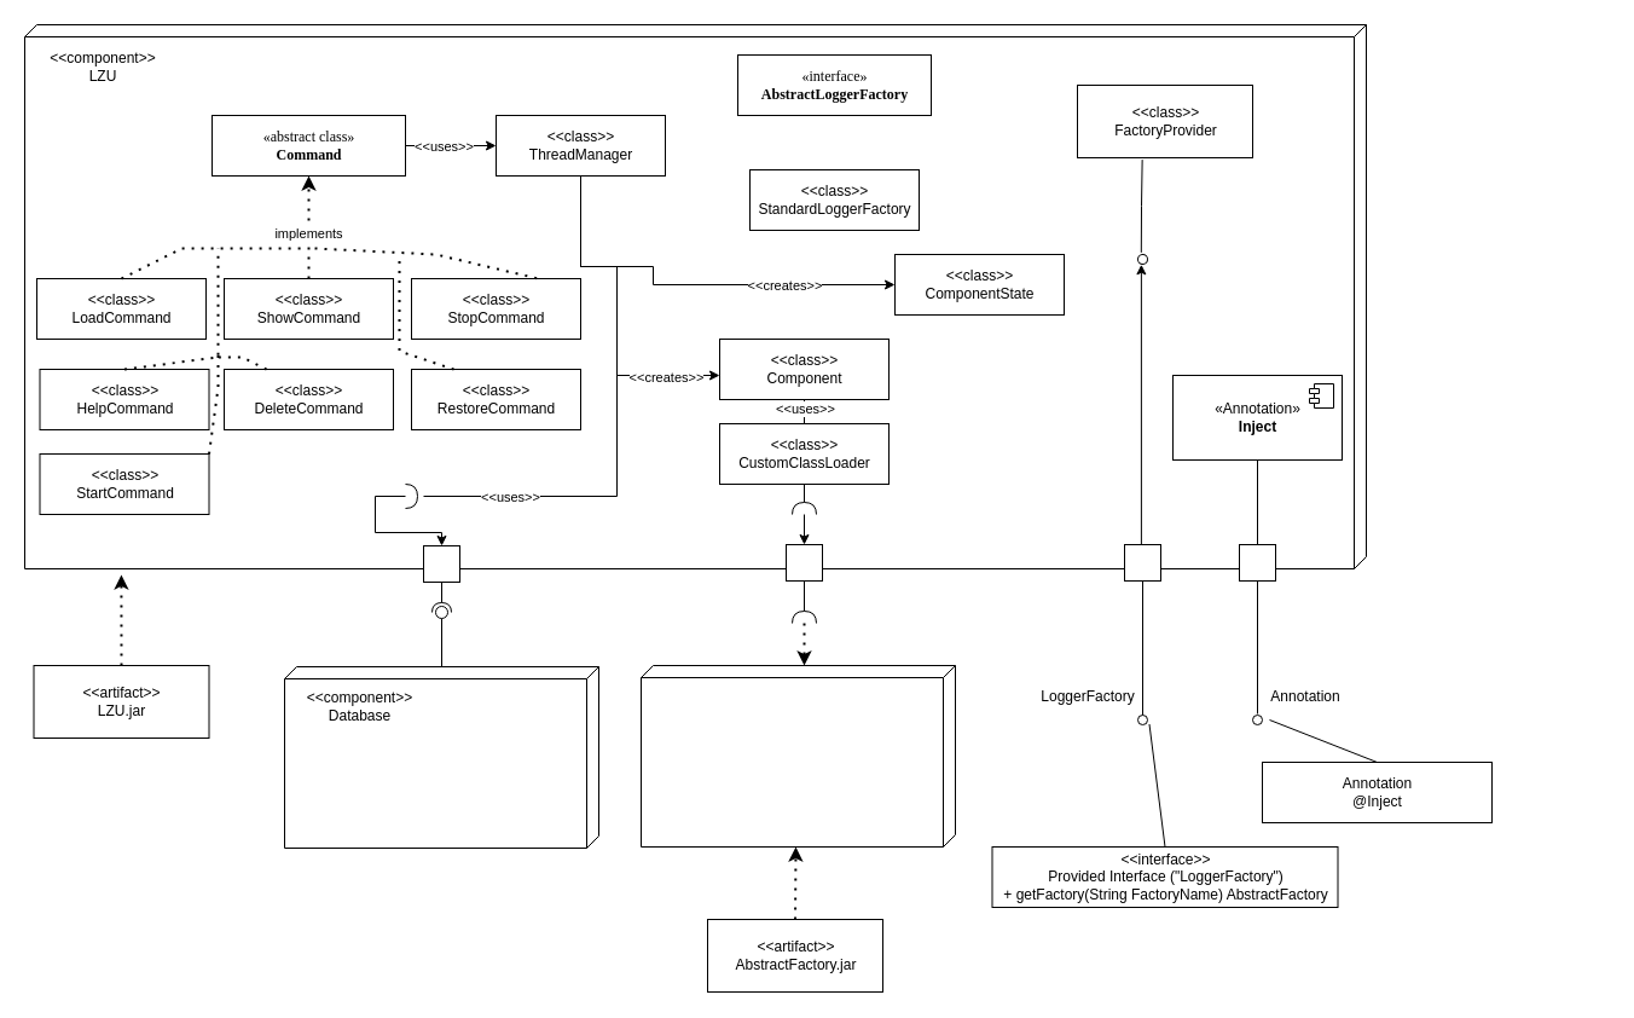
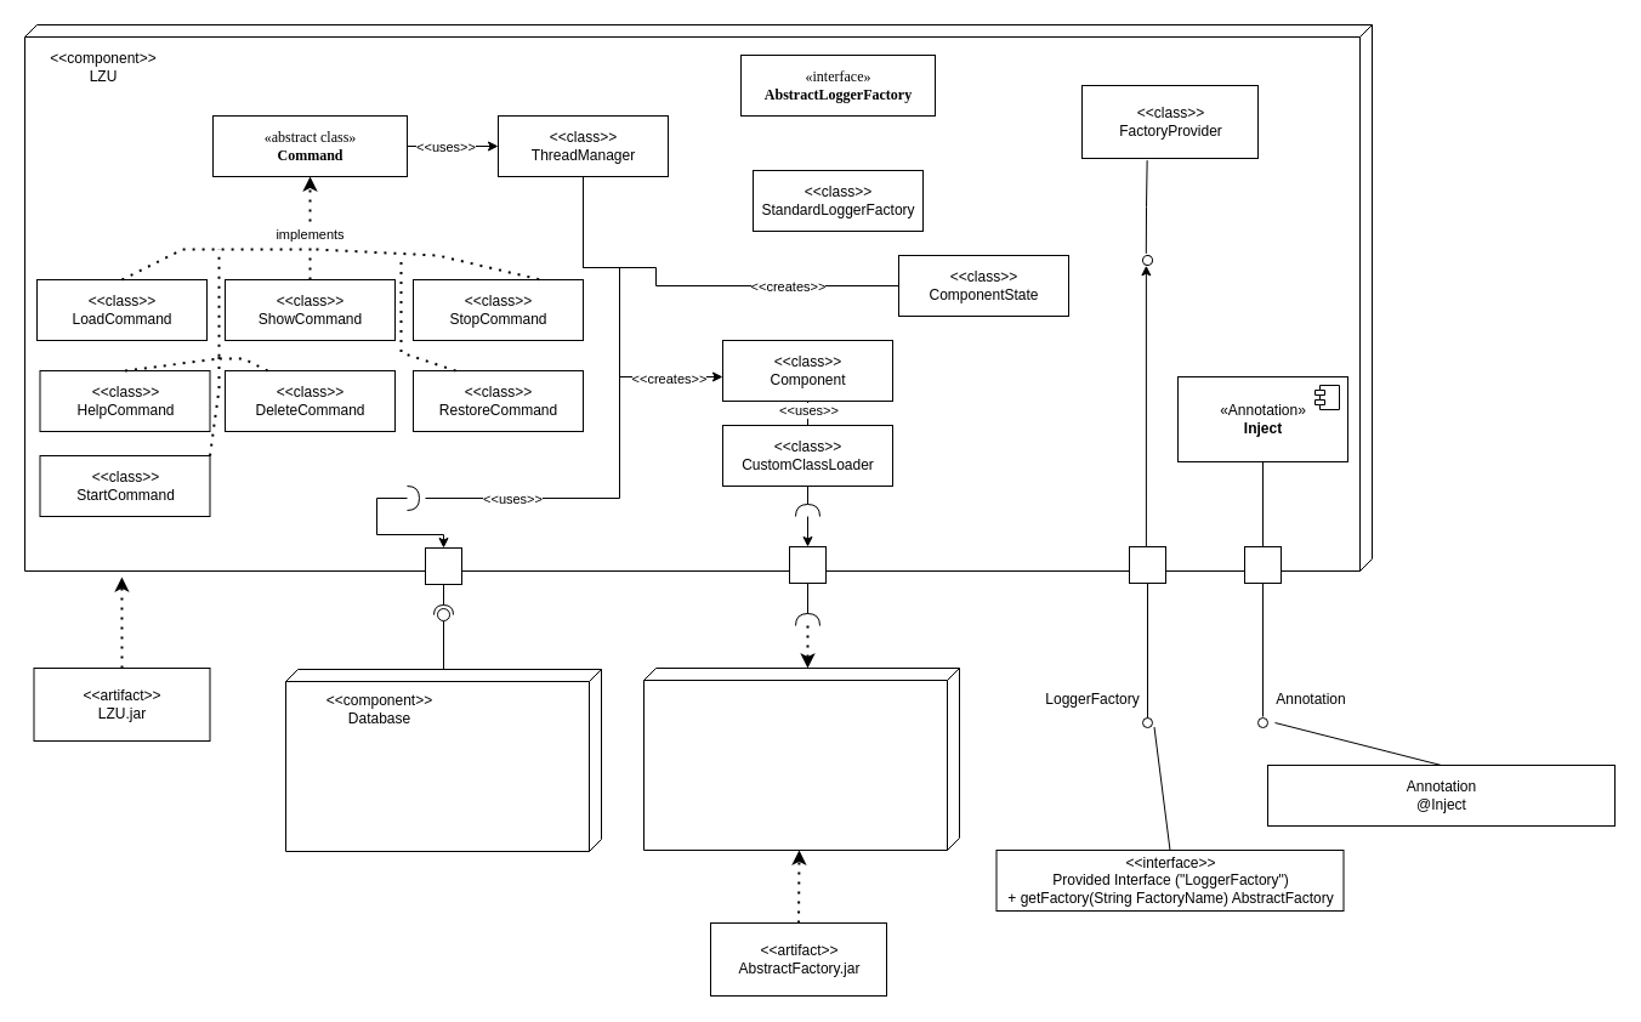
  <mxCell id="0" />
  <mxCell id="1" parent="0" />
  <mxCell id="2" value="" style="verticalAlign=top;align=left;spacingTop=8;spacingLeft=2;spacingRight=12;shape=cube;size=10;direction=south;fontStyle=4;html=1;rounded=0;shadow=0;comic=0;labelBackgroundColor=white;strokeWidth=1;fontFamily=Verdana;fontSize=12" parent="1" vertex="1"><mxGeometry x="20" y="20" width="1110" height="450" as="geometry" /></mxCell>
  <mxCell id="3" value="" style="verticalAlign=top;align=left;spacingTop=8;spacingLeft=2;spacingRight=12;shape=cube;size=10;direction=south;fontStyle=4;html=1;rounded=0;shadow=0;comic=0;labelBackgroundColor=none;strokeWidth=1;fontFamily=Verdana;fontSize=12" parent="1" vertex="1"><mxGeometry x="235" y="551" width="260" height="150" as="geometry" /></mxCell>
  <mxCell id="4" value="«interface»&lt;br&gt;&lt;b&gt;AbstractLoggerFactory&lt;/b&gt;" style="html=1;rounded=0;shadow=0;comic=0;labelBackgroundColor=none;strokeWidth=1;fontFamily=Verdana;fontSize=12;align=center;" parent="1" vertex="1"><mxGeometry x="610" y="45" width="160" height="50" as="geometry" /></mxCell>
  <mxCell id="5" value="&amp;lt;&amp;lt;component&amp;gt;&amp;gt;&lt;br&gt;LZU" style="text;html=1;strokeColor=none;fillColor=none;align=center;verticalAlign=middle;whiteSpace=wrap;rounded=0;" vertex="1" parent="1"><mxGeometry x="30" y="40" width="110" height="30" as="geometry" /></mxCell>
- <mxCell id="6" value="&amp;lt;&amp;lt;component&amp;gt;&amp;gt;&lt;br&gt;Database" style="text;html=1;strokeColor=none;fillColor=none;align=center;verticalAlign=middle;whiteSpace=wrap;rounded=0;" vertex="1" parent="1"><mxGeometry x="245" y="569" width="105" height="30" as="geometry" /></mxCell>
+ <mxCell id="6" value="&amp;lt;&amp;lt;component&amp;gt;&amp;gt;&lt;br&gt;Database" style="text;html=1;strokeColor=none;fillColor=none;align=center;verticalAlign=middle;whiteSpace=wrap;rounded=0;" vertex="1" parent="1"><mxGeometry x="260" y="569" width="105" height="30" as="geometry" /></mxCell>
  <mxCell id="7" value="" style="rounded=0;orthogonalLoop=1;jettySize=auto;html=1;endArrow=none;endFill=0;sketch=0;sourcePerimeterSpacing=0;targetPerimeterSpacing=0;" edge="1" target="9" parent="1"><mxGeometry relative="1" as="geometry"><mxPoint x="365" y="551" as="sourcePoint" /></mxGeometry></mxCell>
  <mxCell id="8" value="" style="rounded=0;orthogonalLoop=1;jettySize=auto;html=1;endArrow=halfCircle;endFill=0;entryX=0.5;entryY=0.5;endSize=6;strokeWidth=1;sketch=0;startArrow=none;" edge="1" target="9" parent="1" source="21"><mxGeometry relative="1" as="geometry"><mxPoint x="365" y="401" as="sourcePoint" /></mxGeometry></mxCell>
  <mxCell id="9" value="" style="ellipse;whiteSpace=wrap;html=1;align=center;aspect=fixed;resizable=0;points=[];outlineConnect=0;sketch=0;" vertex="1" parent="1"><mxGeometry x="360" y="501" width="10" height="10" as="geometry" /></mxCell>
  <mxCell id="10" value="&amp;lt;&amp;lt;class&amp;gt;&amp;gt;&lt;br&gt;FactoryProvider" style="html=1;" vertex="1" parent="1"><mxGeometry x="891" y="70" width="145" height="60" as="geometry" /></mxCell>
  <mxCell id="11" value="&amp;lt;&amp;lt;class&amp;gt;&amp;gt;&lt;br&gt;StandardLoggerFactory" style="html=1;" vertex="1" parent="1"><mxGeometry x="620" y="140" width="140" height="50" as="geometry" /></mxCell>
  <mxCell id="12" style="edgeStyle=orthogonalEdgeStyle;rounded=0;orthogonalLoop=1;jettySize=auto;html=1;exitX=1;exitY=0.5;exitDx=0;exitDy=0;entryX=0;entryY=0.5;entryDx=0;entryDy=0;" edge="1" parent="1" source="14" target="34"><mxGeometry relative="1" as="geometry" /></mxCell>
  <mxCell id="13" value="&amp;lt;&amp;lt;uses&amp;gt;&amp;gt;" style="edgeLabel;html=1;align=center;verticalAlign=middle;resizable=0;points=[];" vertex="1" connectable="0" parent="12"><mxGeometry x="-0.154" relative="1" as="geometry"><mxPoint x="-1" as="offset" /></mxGeometry></mxCell>
  <mxCell id="14" value="«abstract class»&lt;br&gt;&lt;b&gt;Command&lt;/b&gt;" style="html=1;rounded=0;shadow=0;comic=0;labelBackgroundColor=none;strokeWidth=1;fontFamily=Verdana;fontSize=12;align=center;" vertex="1" parent="1"><mxGeometry x="175" y="95" width="160" height="50" as="geometry" /></mxCell>
  <mxCell id="15" value="&amp;lt;&amp;lt;class&amp;gt;&amp;gt;&lt;br&gt;LoadCommand" style="html=1;" vertex="1" parent="1"><mxGeometry x="30" y="230" width="140" height="50" as="geometry" /></mxCell>
  <mxCell id="16" value="&amp;lt;&amp;lt;class&amp;gt;&amp;gt;&lt;br&gt;RestoreCommand" style="html=1;" vertex="1" parent="1"><mxGeometry x="340" y="305" width="140" height="50" as="geometry" /></mxCell>
  <mxCell id="17" value="&amp;lt;&amp;lt;class&amp;gt;&amp;gt;&lt;br&gt;ShowCommand" style="html=1;" vertex="1" parent="1"><mxGeometry x="185" y="230" width="140" height="50" as="geometry" /></mxCell>
  <mxCell id="18" value="&amp;lt;&amp;lt;class&amp;gt;&amp;gt;&lt;br&gt;HelpCommand" style="html=1;" vertex="1" parent="1"><mxGeometry x="32.5" y="305" width="140" height="50" as="geometry" /></mxCell>
  <mxCell id="19" value="&amp;lt;&amp;lt;class&amp;gt;&amp;gt;&lt;br&gt;DeleteCommand" style="html=1;" vertex="1" parent="1"><mxGeometry x="185" y="305" width="140" height="50" as="geometry" /></mxCell>
  <mxCell id="20" value="&amp;lt;&amp;lt;class&amp;gt;&amp;gt;&lt;br&gt;StartCommand" style="html=1;" vertex="1" parent="1"><mxGeometry x="32.5" y="375" width="140" height="50" as="geometry" /></mxCell>
  <mxCell id="21" value="" style="rounded=0;whiteSpace=wrap;html=1;" vertex="1" parent="1"><mxGeometry x="350" y="451" width="30" height="30" as="geometry" /></mxCell>
  <mxCell id="22" value="" style="endArrow=classic;dashed=1;html=1;dashPattern=1 3;strokeWidth=2;rounded=0;entryX=0.5;entryY=1;entryDx=0;entryDy=0;exitX=0.5;exitY=0;exitDx=0;exitDy=0;" edge="1" parent="1" source="17" target="14"><mxGeometry width="50" height="50" relative="1" as="geometry"><mxPoint x="234.5" y="200" as="sourcePoint" /><mxPoint x="234.5" y="145" as="targetPoint" /><Array as="points" /></mxGeometry></mxCell>
  <mxCell id="23" value="implements" style="edgeLabel;html=1;align=center;verticalAlign=middle;resizable=0;points=[];" vertex="1" connectable="0" parent="22"><mxGeometry x="-0.109" y="1" relative="1" as="geometry"><mxPoint as="offset" /></mxGeometry></mxCell>
  <mxCell id="24" value="" style="endArrow=none;dashed=1;html=1;dashPattern=1 3;strokeWidth=2;rounded=0;exitX=0.5;exitY=0;exitDx=0;exitDy=0;" edge="1" parent="1" source="15"><mxGeometry width="50" height="50" relative="1" as="geometry"><mxPoint x="120" y="250" as="sourcePoint" /><mxPoint x="250" y="205" as="targetPoint" /><Array as="points"><mxPoint x="150" y="205" /></Array></mxGeometry></mxCell>
  <mxCell id="25" value="" style="endArrow=none;dashed=1;html=1;dashPattern=1 3;strokeWidth=2;rounded=0;exitX=0.5;exitY=0;exitDx=0;exitDy=0;" edge="1" parent="1" source="18"><mxGeometry width="50" height="50" relative="1" as="geometry"><mxPoint x="120" y="250" as="sourcePoint" /><mxPoint x="180" y="205" as="targetPoint" /><Array as="points"><mxPoint x="180" y="295" /></Array></mxGeometry></mxCell>
  <mxCell id="26" value="" style="endArrow=none;dashed=1;html=1;dashPattern=1 3;strokeWidth=2;rounded=0;exitX=0.25;exitY=0;exitDx=0;exitDy=0;" edge="1" parent="1" source="16"><mxGeometry width="50" height="50" relative="1" as="geometry"><mxPoint x="390" y="310" as="sourcePoint" /><mxPoint x="330" y="210" as="targetPoint" /><Array as="points"><mxPoint x="330" y="290" /></Array></mxGeometry></mxCell>
  <mxCell id="27" value="" style="endArrow=none;dashed=1;html=1;dashPattern=1 3;strokeWidth=2;rounded=0;exitX=1;exitY=0;exitDx=0;exitDy=0;" edge="1" parent="1" source="20"><mxGeometry width="50" height="50" relative="1" as="geometry"><mxPoint x="192.5" y="270" as="sourcePoint" /><mxPoint x="180" y="290" as="targetPoint" /><Array as="points"><mxPoint x="180" y="320" /></Array></mxGeometry></mxCell>
  <mxCell id="28" value="" style="endArrow=none;dashed=1;html=1;dashPattern=1 3;strokeWidth=2;rounded=0;exitX=0.25;exitY=0;exitDx=0;exitDy=0;" edge="1" parent="1" source="19"><mxGeometry width="50" height="50" relative="1" as="geometry"><mxPoint x="122.5" y="325" as="sourcePoint" /><mxPoint x="180" y="295" as="targetPoint" /><Array as="points"><mxPoint x="200" y="295" /></Array></mxGeometry></mxCell>
  <mxCell id="29" style="edgeStyle=orthogonalEdgeStyle;rounded=0;orthogonalLoop=1;jettySize=auto;html=1;entryX=0.5;entryY=0;entryDx=0;entryDy=0;startArrow=none;" edge="1" parent="1" source="45" target="21"><mxGeometry relative="1" as="geometry"><Array as="points"><mxPoint x="310" y="410" /><mxPoint x="310" y="440" /><mxPoint x="365" y="440" /></Array></mxGeometry></mxCell>
- <mxCell id="30" style="edgeStyle=orthogonalEdgeStyle;rounded=0;orthogonalLoop=1;jettySize=auto;html=1;exitX=0.5;exitY=1;exitDx=0;exitDy=0;entryX=0;entryY=0.5;entryDx=0;entryDy=0;" edge="1" parent="1" source="34" target="40"><mxGeometry relative="1" as="geometry"><Array as="points"><mxPoint x="490" y="220" /><mxPoint x="540" y="220" /><mxPoint x="540" y="265" /></Array></mxGeometry></mxCell>
+ <mxCell id="30" style="edgeStyle=orthogonalEdgeStyle;rounded=0;orthogonalLoop=1;jettySize=auto;html=1;exitX=0.5;exitY=1;exitDx=0;exitDy=0;entryX=0;entryY=0.5;entryDx=0;entryDy=0;endArrow=none;" edge="1" parent="1" source="34" target="40"><mxGeometry relative="1" as="geometry"><Array as="points"><mxPoint x="490" y="220" /><mxPoint x="540" y="220" /><mxPoint x="540" y="265" /></Array></mxGeometry></mxCell>
  <mxCell id="31" value="&amp;lt;&amp;lt;creates&amp;gt;&amp;gt;" style="edgeLabel;html=1;align=center;verticalAlign=middle;resizable=0;points=[];" vertex="1" connectable="0" parent="30"><mxGeometry x="0.469" y="1" relative="1" as="geometry"><mxPoint x="1" y="1" as="offset" /></mxGeometry></mxCell>
  <mxCell id="32" style="edgeStyle=orthogonalEdgeStyle;rounded=0;orthogonalLoop=1;jettySize=auto;html=1;exitX=0.5;exitY=1;exitDx=0;exitDy=0;" edge="1" parent="1" source="34" target="39"><mxGeometry relative="1" as="geometry"><Array as="points"><mxPoint x="480" y="220" /><mxPoint x="510" y="220" /><mxPoint x="510" y="310" /><mxPoint x="660" y="310" /></Array></mxGeometry></mxCell>
  <mxCell id="33" value="&amp;lt;&amp;lt;creates&amp;gt;&amp;gt;" style="edgeLabel;html=1;align=center;verticalAlign=middle;resizable=0;points=[];" vertex="1" connectable="0" parent="32"><mxGeometry x="0.326" y="-1" relative="1" as="geometry"><mxPoint x="41" y="10" as="offset" /></mxGeometry></mxCell>
  <mxCell id="34" value="&amp;lt;&amp;lt;class&amp;gt;&amp;gt;&lt;br&gt;ThreadManager" style="html=1;" vertex="1" parent="1"><mxGeometry x="410" y="95" width="140" height="50" as="geometry" /></mxCell>
  <mxCell id="35" style="edgeStyle=orthogonalEdgeStyle;rounded=0;orthogonalLoop=1;jettySize=auto;html=1;exitX=0.5;exitY=0;exitDx=0;exitDy=0;entryX=0.564;entryY=1.051;entryDx=0;entryDy=0;entryPerimeter=0;" edge="1" parent="1" source="36" target="43"><mxGeometry relative="1" as="geometry"><Array as="points"><mxPoint x="944" y="450" /></Array></mxGeometry></mxCell>
  <mxCell id="36" value="" style="html=1;rounded=0;" vertex="1" parent="1"><mxGeometry x="930" y="450" width="30" height="30" as="geometry" /></mxCell>
  <mxCell id="37" value="" style="endArrow=none;html=1;rounded=0;align=center;verticalAlign=top;endFill=0;labelBackgroundColor=none;endSize=2;" edge="1" source="36" target="38" parent="1"><mxGeometry relative="1" as="geometry" /></mxCell>
  <mxCell id="38" value="" style="ellipse;html=1;fontSize=11;align=center;fillColor=none;points=[];aspect=fixed;resizable=0;verticalAlign=bottom;labelPosition=center;verticalLabelPosition=top;flipH=1;" vertex="1" parent="1"><mxGeometry x="941" y="591" width="8" height="8" as="geometry" /></mxCell>
  <mxCell id="39" value="&amp;lt;&amp;lt;class&amp;gt;&amp;gt;&lt;br&gt;Component" style="html=1;" vertex="1" parent="1"><mxGeometry x="595" y="280" width="140" height="50" as="geometry" /></mxCell>
  <mxCell id="40" value="&amp;lt;&amp;lt;class&amp;gt;&amp;gt;&lt;br&gt;ComponentState" style="html=1;" vertex="1" parent="1"><mxGeometry x="740" y="210" width="140" height="50" as="geometry" /></mxCell>
  <mxCell id="41" value="&amp;lt;&amp;lt;class&amp;gt;&amp;gt;&lt;br&gt;StopCommand" style="html=1;" vertex="1" parent="1"><mxGeometry x="340" y="230" width="140" height="50" as="geometry" /></mxCell>
  <mxCell id="42" value="" style="endArrow=none;dashed=1;html=1;dashPattern=1 3;strokeWidth=2;rounded=0;entryX=0.75;entryY=0;entryDx=0;entryDy=0;" edge="1" parent="1" target="41"><mxGeometry width="50" height="50" relative="1" as="geometry"><mxPoint x="260" y="205" as="sourcePoint" /><mxPoint x="445" y="305" as="targetPoint" /><Array as="points"><mxPoint x="360" y="210" /></Array></mxGeometry></mxCell>
  <mxCell id="43" value="" style="ellipse;html=1;fontSize=11;align=center;fillColor=none;points=[];aspect=fixed;resizable=0;verticalAlign=bottom;labelPosition=center;verticalLabelPosition=top;flipH=1;rotation=8;" vertex="1" parent="1"><mxGeometry x="941" y="210" width="8" height="8" as="geometry" /></mxCell>
  <mxCell id="44" value="" style="endArrow=none;html=1;rounded=0;exitX=0.37;exitY=1.027;exitDx=0;exitDy=0;entryX=0.746;entryY=-0.172;entryDx=0;entryDy=0;entryPerimeter=0;exitPerimeter=0;" edge="1" parent="1" source="10" target="43"><mxGeometry width="50" height="50" relative="1" as="geometry"><mxPoint x="940" y="96" as="sourcePoint" /><mxPoint x="908" y="210" as="targetPoint" /><Array as="points"><mxPoint x="944" y="170" /></Array></mxGeometry></mxCell>
  <mxCell id="45" value="" style="shape=requiredInterface;html=1;verticalLabelPosition=bottom;sketch=0;" vertex="1" parent="1"><mxGeometry x="335" y="400" width="10" height="20" as="geometry" /></mxCell>
  <mxCell id="46" value="" style="edgeStyle=orthogonalEdgeStyle;rounded=0;orthogonalLoop=1;jettySize=auto;html=1;endArrow=none;exitX=0.5;exitY=1;exitDx=0;exitDy=0;" edge="1" parent="1" source="34"><mxGeometry relative="1" as="geometry"><mxPoint x="460" y="145" as="sourcePoint" /><mxPoint x="350" y="410" as="targetPoint" /><Array as="points"><mxPoint x="480" y="220" /><mxPoint x="510" y="220" /><mxPoint x="510" y="410" /></Array></mxGeometry></mxCell>
  <mxCell id="47" value="&amp;lt;&amp;lt;uses&amp;gt;&amp;gt;" style="edgeLabel;html=1;align=center;verticalAlign=middle;resizable=0;points=[];" vertex="1" connectable="0" parent="46"><mxGeometry x="0.75" y="1" relative="1" as="geometry"><mxPoint x="14" y="-1" as="offset" /></mxGeometry></mxCell>
  <mxCell id="48" value="" style="html=1;rounded=0;" vertex="1" parent="1"><mxGeometry x="650" y="450" width="30" height="30" as="geometry" /></mxCell>
  <mxCell id="49" value="«Annotation»&lt;br&gt;&lt;b&gt;Inject&lt;/b&gt;" style="html=1;dropTarget=0;" vertex="1" parent="1"><mxGeometry x="970" y="310" width="140" height="70" as="geometry" /></mxCell>
  <mxCell id="50" value="" style="shape=module;jettyWidth=8;jettyHeight=4;" vertex="1" parent="49"><mxGeometry x="1" width="20" height="20" relative="1" as="geometry"><mxPoint x="-27" y="7" as="offset" /></mxGeometry></mxCell>
  <mxCell id="51" value="&amp;lt;&amp;lt;artifact&amp;gt;&amp;gt;&lt;br&gt;AbstractFactory.jar" style="html=1;" vertex="1" parent="1"><mxGeometry x="585" y="760" width="145" height="60" as="geometry" /></mxCell>
  <mxCell id="52" value="" style="html=1;rounded=0;" vertex="1" parent="1"><mxGeometry x="1025" y="450" width="30" height="30" as="geometry" /></mxCell>
  <mxCell id="53" value="" style="shape=requiredInterface;html=1;verticalLabelPosition=bottom;sketch=0;rotation=-90;" vertex="1" parent="1"><mxGeometry x="660" y="410" width="10" height="20" as="geometry" /></mxCell>
  <mxCell id="54" value="" style="endArrow=none;html=1;rounded=0;entryX=0.5;entryY=1;entryDx=0;entryDy=0;exitX=1;exitY=0.5;exitDx=0;exitDy=0;exitPerimeter=0;" edge="1" parent="1" source="53" target="39"><mxGeometry width="50" height="50" relative="1" as="geometry"><mxPoint x="570" y="570" as="sourcePoint" /><mxPoint x="620" y="520" as="targetPoint" /></mxGeometry></mxCell>
  <mxCell id="55" value="&amp;lt;&amp;lt;uses&amp;gt;&amp;gt;" style="edgeLabel;html=1;align=center;verticalAlign=middle;resizable=0;points=[];" vertex="1" connectable="0" parent="54"><mxGeometry x="0.829" relative="1" as="geometry"><mxPoint as="offset" /></mxGeometry></mxCell>
  <mxCell id="56" value="" style="endArrow=classic;html=1;rounded=0;exitX=0;exitY=0.5;exitDx=0;exitDy=0;exitPerimeter=0;entryX=0.5;entryY=0;entryDx=0;entryDy=0;" edge="1" parent="1" source="53" target="48"><mxGeometry width="50" height="50" relative="1" as="geometry"><mxPoint x="650" y="570" as="sourcePoint" /><mxPoint x="700" y="520" as="targetPoint" /></mxGeometry></mxCell>
  <mxCell id="57" value="" style="verticalAlign=top;align=left;spacingTop=8;spacingLeft=2;spacingRight=12;shape=cube;size=10;direction=south;fontStyle=4;html=1;rounded=0;shadow=0;comic=0;labelBackgroundColor=none;strokeWidth=1;fontFamily=Verdana;fontSize=12" vertex="1" parent="1"><mxGeometry x="530" y="550" width="260" height="150" as="geometry" /></mxCell>
  <mxCell id="58" value="" style="endArrow=none;html=1;rounded=0;entryX=0.5;entryY=1;entryDx=0;entryDy=0;exitX=0.5;exitY=0;exitDx=0;exitDy=0;" edge="1" parent="1" source="52" target="49"><mxGeometry width="50" height="50" relative="1" as="geometry"><mxPoint x="1070" y="590" as="sourcePoint" /><mxPoint x="1120" y="540" as="targetPoint" /></mxGeometry></mxCell>
  <mxCell id="59" value="" style="endArrow=classic;dashed=1;html=1;dashPattern=1 3;strokeWidth=2;rounded=0;exitX=0.5;exitY=0;exitDx=0;exitDy=0;" edge="1" parent="1" source="51"><mxGeometry width="50" height="50" relative="1" as="geometry"><mxPoint x="500" y="800" as="sourcePoint" /><mxPoint x="658" y="700" as="targetPoint" /><Array as="points" /></mxGeometry></mxCell>
  <mxCell id="60" value="" style="ellipse;html=1;fontSize=11;align=center;fillColor=none;points=[];aspect=fixed;resizable=0;verticalAlign=bottom;labelPosition=center;verticalLabelPosition=top;flipH=1;" vertex="1" parent="1"><mxGeometry x="1036" y="591" width="8" height="8" as="geometry" /></mxCell>
  <mxCell id="61" value="" style="endArrow=none;html=1;rounded=0;entryX=0.5;entryY=1;entryDx=0;entryDy=0;" edge="1" parent="1" target="52"><mxGeometry width="50" height="50" relative="1" as="geometry"><mxPoint x="1040" y="590" as="sourcePoint" /><mxPoint x="1010" y="650" as="targetPoint" /></mxGeometry></mxCell>
  <mxCell id="62" value="Annotation" style="text;html=1;strokeColor=none;fillColor=none;align=center;verticalAlign=middle;whiteSpace=wrap;rounded=0;" vertex="1" parent="1"><mxGeometry x="1050" y="561" width="60" height="30" as="geometry" /></mxCell>
  <mxCell id="63" value="LoggerFactory" style="text;html=1;strokeColor=none;fillColor=none;align=center;verticalAlign=middle;whiteSpace=wrap;rounded=0;" vertex="1" parent="1"><mxGeometry x="870" y="561" width="60" height="30" as="geometry" /></mxCell>
  <mxCell id="64" value="" style="shape=requiredInterface;html=1;verticalLabelPosition=bottom;sketch=0;rotation=-90;" vertex="1" parent="1"><mxGeometry x="660" y="500" width="10" height="20" as="geometry" /></mxCell>
  <mxCell id="65" value="" style="endArrow=none;html=1;rounded=0;entryX=0.5;entryY=1;entryDx=0;entryDy=0;exitX=1;exitY=0.5;exitDx=0;exitDy=0;exitPerimeter=0;" edge="1" parent="1" source="64" target="48"><mxGeometry width="50" height="50" relative="1" as="geometry"><mxPoint x="770" y="540" as="sourcePoint" /><mxPoint x="820" y="490" as="targetPoint" /></mxGeometry></mxCell>
  <mxCell id="66" value="" style="endArrow=classic;dashed=1;html=1;dashPattern=1 3;strokeWidth=2;rounded=0;exitX=0;exitY=0.5;exitDx=0;exitDy=0;exitPerimeter=0;entryX=0;entryY=0;entryDx=0;entryDy=125;entryPerimeter=0;" edge="1" parent="1" source="64" target="57"><mxGeometry width="50" height="50" relative="1" as="geometry"><mxPoint x="480" y="550" as="sourcePoint" /><mxPoint x="530" y="500" as="targetPoint" /></mxGeometry></mxCell>
  <mxCell id="67" value="&amp;lt;&amp;lt;class&amp;gt;&amp;gt;&lt;br&gt;CustomClassLoader" style="html=1;" vertex="1" parent="1"><mxGeometry x="595" y="350" width="140" height="50" as="geometry" /></mxCell>
  <mxCell id="68" value="&amp;lt;&amp;lt;interface&amp;gt;&amp;gt;&lt;br&gt;Provided Interface (&quot;LoggerFactory&quot;)&lt;br&gt;+ getFactory(String FactoryName) AbstractFactory" style="html=1;" vertex="1" parent="1"><mxGeometry x="820.5" y="700" width="286" height="50" as="geometry" /></mxCell>
  <mxCell id="69" value="" style="endArrow=none;html=1;rounded=0;exitX=0.5;exitY=0;exitDx=0;exitDy=0;entryX=-0.187;entryY=0.938;entryDx=0;entryDy=0;entryPerimeter=0;" edge="1" parent="1" source="68" target="38"><mxGeometry width="50" height="50" relative="1" as="geometry"><mxPoint x="880" y="670" as="sourcePoint" /><mxPoint x="950" y="610" as="targetPoint" /></mxGeometry></mxCell>
- <mxCell id="70" value="Annotation&lt;br&gt;@Inject" style="html=1;" vertex="1" parent="1"><mxGeometry x="1044" y="630" width="190" height="50" as="geometry" /></mxCell>
+ <mxCell id="70" value="Annotation&lt;br&gt;@Inject" style="html=1;" vertex="1" parent="1"><mxGeometry x="1044" y="630" width="286" height="50" as="geometry" /></mxCell>
  <mxCell id="71" value="" style="endArrow=none;html=1;rounded=0;exitX=0.5;exitY=0;exitDx=0;exitDy=0;" edge="1" parent="1" source="70"><mxGeometry width="50" height="50" relative="1" as="geometry"><mxPoint x="973.5" y="710" as="sourcePoint" /><mxPoint x="1050" y="595" as="targetPoint" /></mxGeometry></mxCell>
  <mxCell id="72" value="&amp;lt;&amp;lt;artifact&amp;gt;&amp;gt;&lt;br&gt;LZU.jar" style="html=1;" vertex="1" parent="1"><mxGeometry x="27.5" y="550" width="145" height="60" as="geometry" /></mxCell>
  <mxCell id="73" value="" style="endArrow=classic;dashed=1;html=1;dashPattern=1 3;strokeWidth=2;rounded=0;exitX=0.5;exitY=0;exitDx=0;exitDy=0;entryX=1.011;entryY=0.928;entryDx=0;entryDy=0;entryPerimeter=0;" edge="1" parent="1" source="72" target="2"><mxGeometry width="50" height="50" relative="1" as="geometry"><mxPoint x="-60" y="590" as="sourcePoint" /><mxPoint x="98" y="490" as="targetPoint" /><Array as="points" /></mxGeometry></mxCell>
